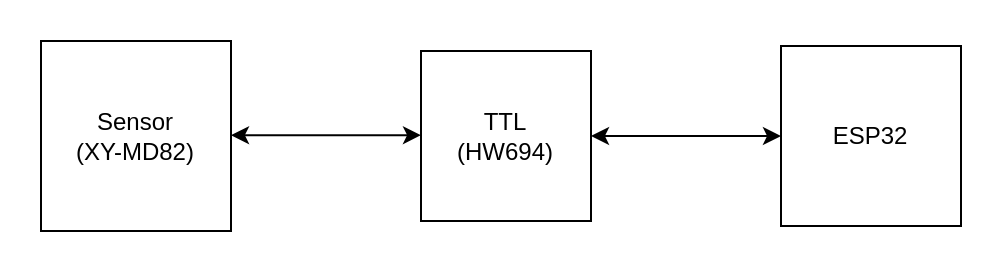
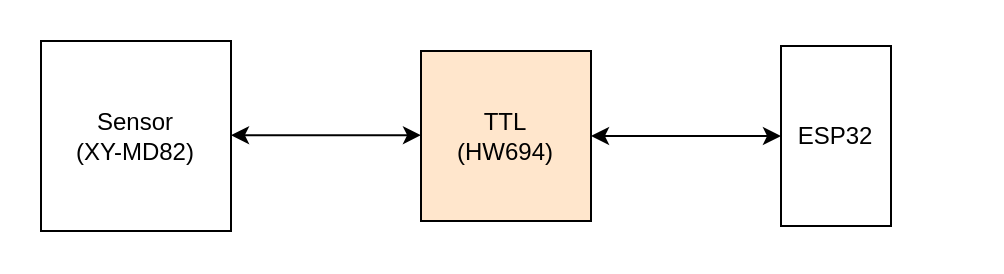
  <mxCell id="0" />
  <mxCell id="1" parent="0" />
  <mxCell id="2" value="Sensor&lt;br&gt;(XY-MD82)" style="whiteSpace=wrap;html=1;aspect=fixed;" vertex="1" parent="1"><mxGeometry x="20" y="20" width="95" height="95" as="geometry" /></mxCell>
- <mxCell id="3" value="ESP32" style="whiteSpace=wrap;html=1;aspect=fixed;" vertex="1" parent="1"><mxGeometry x="390" y="22.5" width="90" height="90" as="geometry" /></mxCell>
- <mxCell id="4" value="TTL&lt;br&gt;(HW694)" style="whiteSpace=wrap;html=1;aspect=fixed;" vertex="1" parent="1"><mxGeometry x="210" y="25" width="85" height="85" as="geometry" /></mxCell>
+ <mxCell id="3" value="ESP32" style="whiteSpace=wrap;html=1;aspect=fixed;" vertex="1" parent="1"><mxGeometry x="390" y="22.5" width="55" height="90" as="geometry" /></mxCell>
+ <mxCell id="4" value="TTL&lt;br&gt;(HW694)" style="whiteSpace=wrap;html=1;aspect=fixed;fillColor=#ffe6cc;" vertex="1" parent="1"><mxGeometry x="210" y="25" width="85" height="85" as="geometry" /></mxCell>
  <mxCell id="5" value="" style="endArrow=classic;startArrow=classic;html=1;exitX=1;exitY=0.5;exitDx=0;exitDy=0;entryX=0;entryY=0.5;entryDx=0;entryDy=0;" edge="1" parent="1" source="4" target="3"><mxGeometry width="50" height="50" relative="1" as="geometry"><mxPoint x="340" y="95" as="sourcePoint" /><mxPoint x="390" y="45" as="targetPoint" /></mxGeometry></mxCell>
  <mxCell id="6" value="" style="endArrow=classic;startArrow=classic;html=1;exitX=1;exitY=0.5;exitDx=0;exitDy=0;entryX=0;entryY=0.5;entryDx=0;entryDy=0;" edge="1" parent="1"><mxGeometry width="50" height="50" relative="1" as="geometry"><mxPoint x="115" y="67.08" as="sourcePoint" /><mxPoint x="210" y="67.08" as="targetPoint" /></mxGeometry></mxCell>
